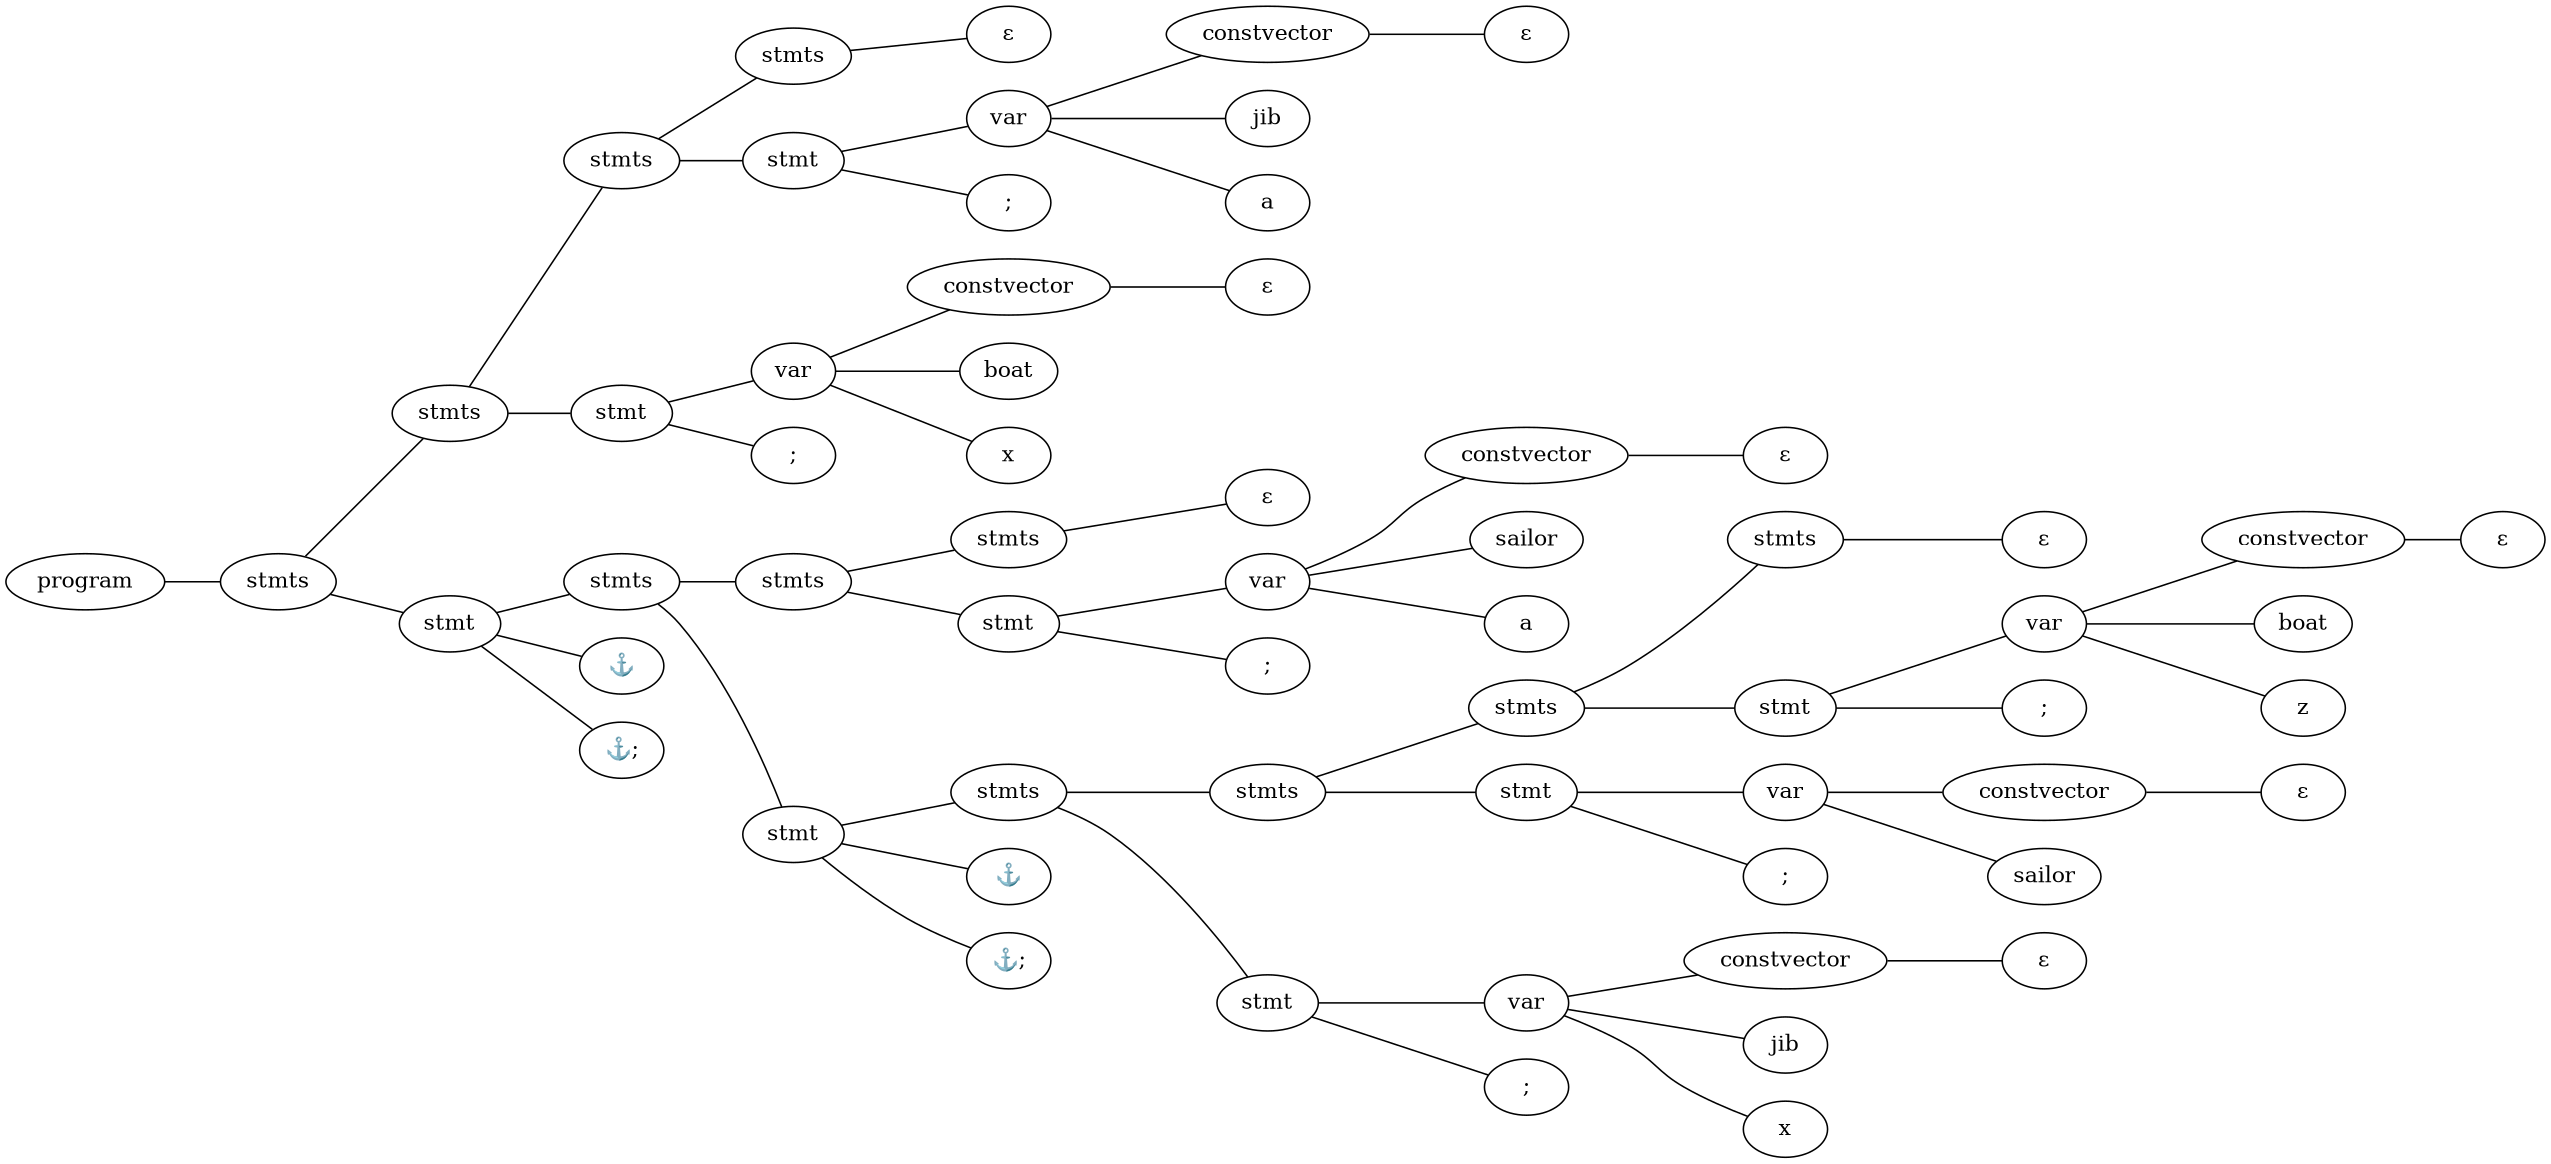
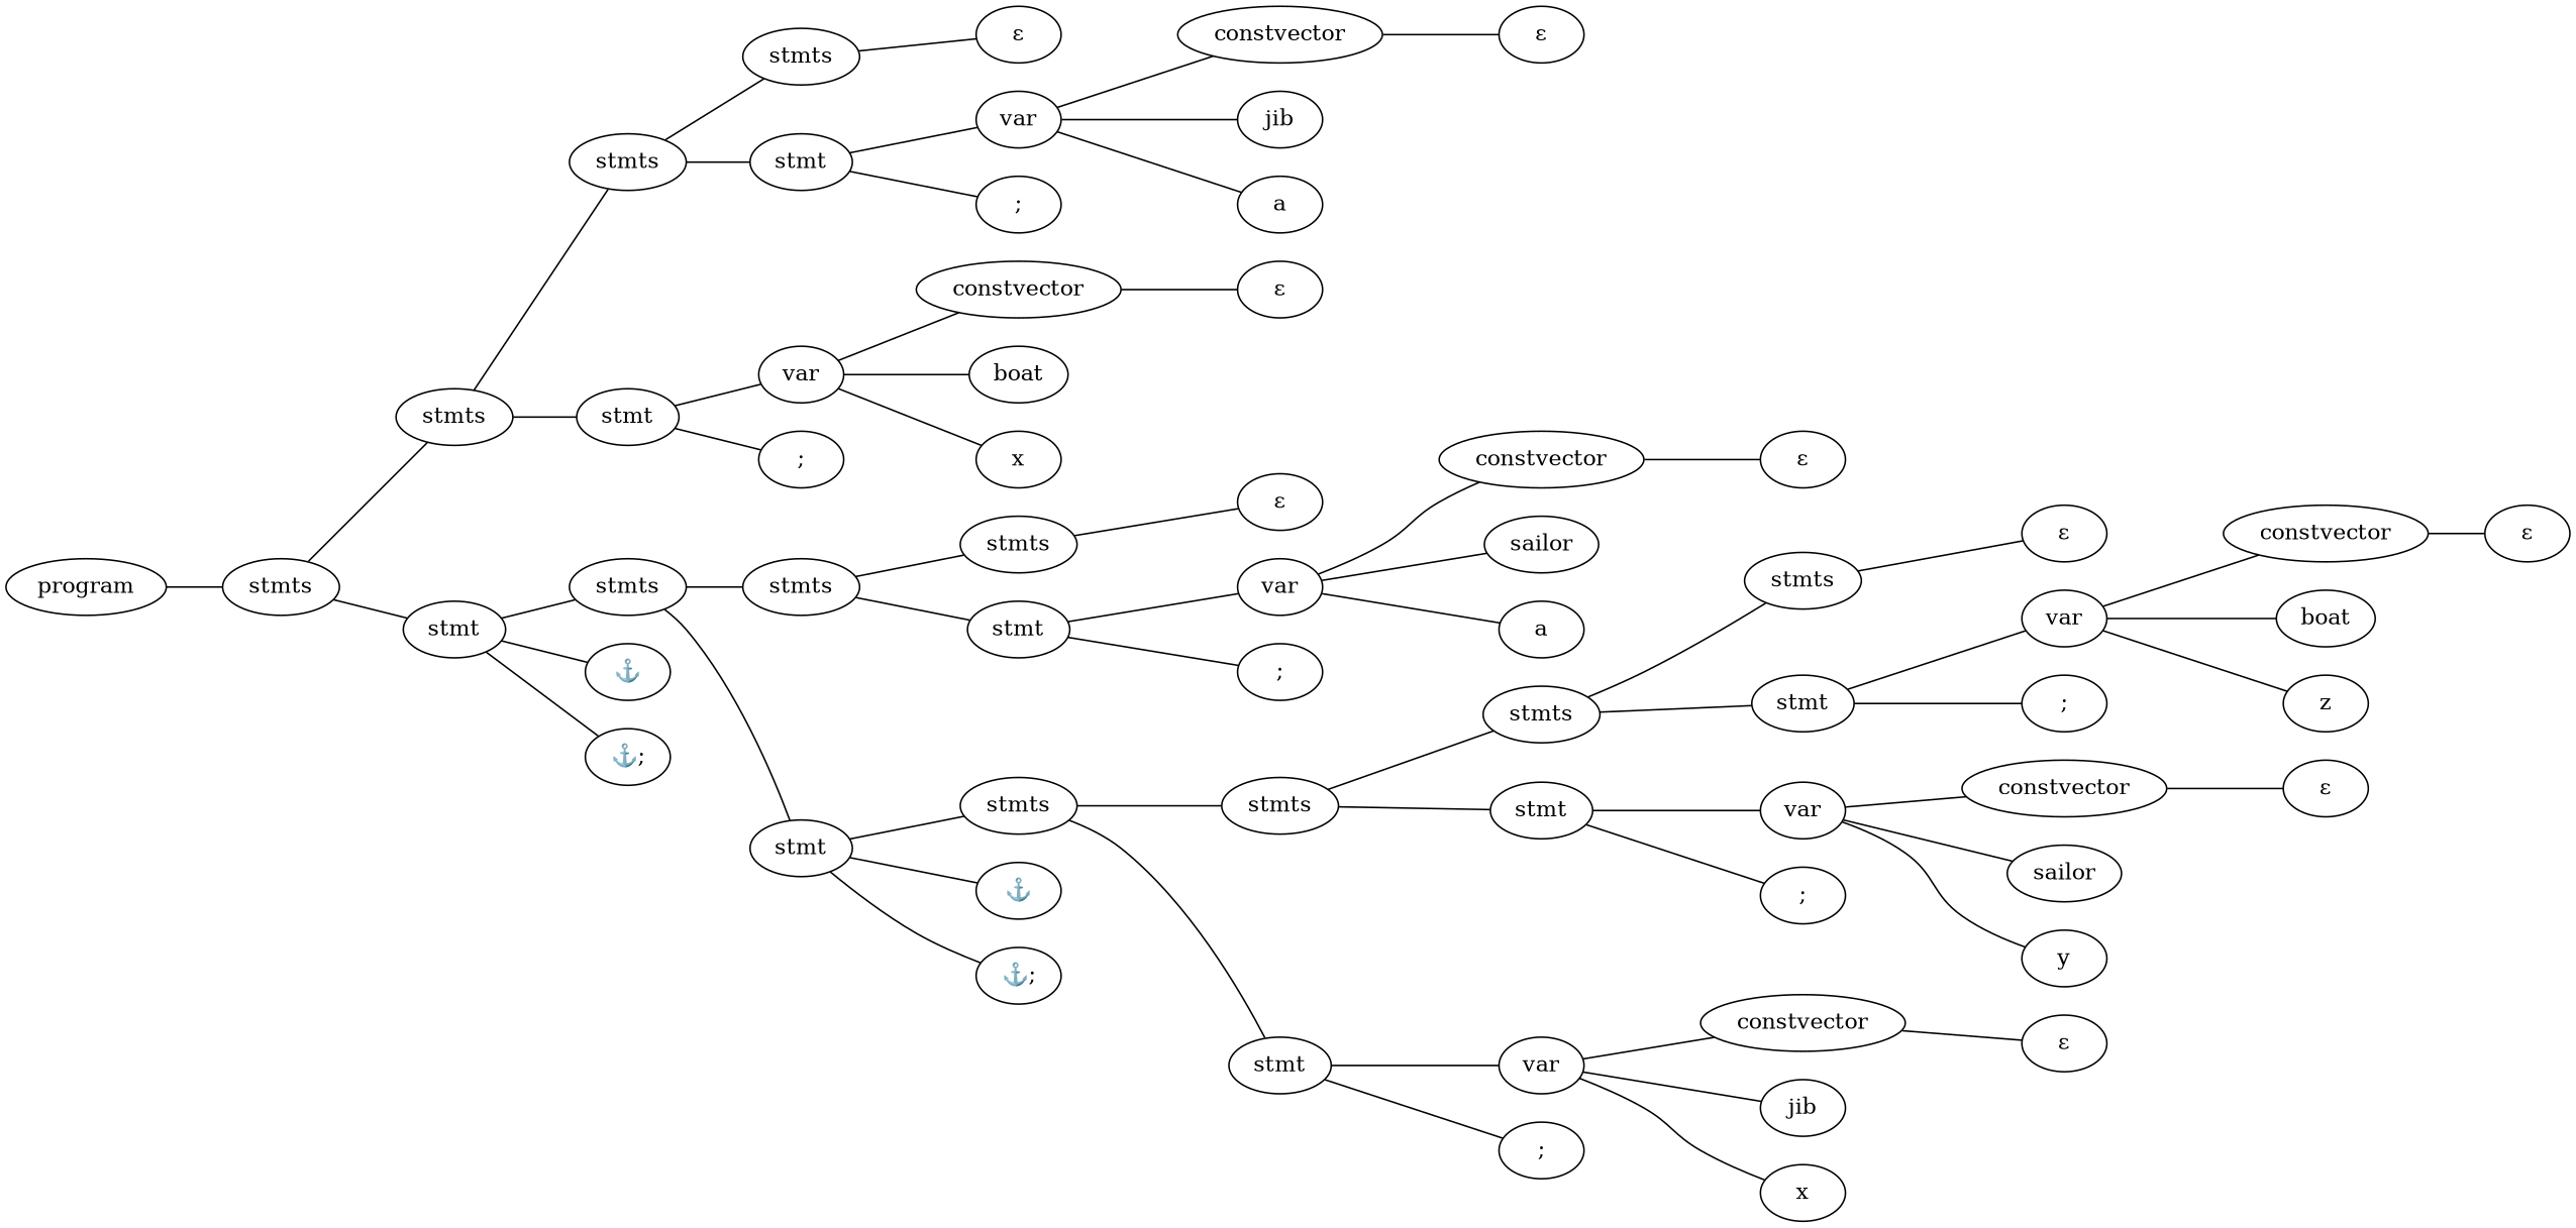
  strict graph {
    rankdir=LR
    node [ordering=out]
    n1 [label=constvector]
    n2 [label=jib]
    n3 [label=a]
    n4 [label=constvector]
    n5 [label=boat]
    n6 [label=x]
    n7 [label=constvector]
    n8 [label=sailor]
    n9 [label=a]
    n10 [label=constvector]
    n11 [label=boat]
    n12 [label=z]
    n13 [label=constvector]
    n14 [label=sailor]
+   n15 [label=y]
    n16 [label=constvector]
    n17 [label=jib]
    n18 [label=x]
    n19 [label=stmts]
    n20 [label="&#9875;"]
    n21 [label="&#9875;;"]
    n22 [label=stmts]
    n23 [label="&#9875;"]
    n24 [label="&#9875;;"]
    n25 [label=stmts]
    n26 [label="&#x03B5;"]
    n27 [label="&#x03B5;"]
    n28 [label=var]
    n29 [label=stmt]
    n30 [label=";"]
    n31 [label=stmts]
    n32 [label="&#x03B5;"]
    n33 [label=var]
    n34 [label=stmt]
    n35 [label=";"]
    n36 [label=stmts]
    n37 [label=stmts]
    n38 [label="&#x03B5;"]
    n39 [label="&#x03B5;"]
    n40 [label=var]
    n41 [label=stmt]
    n42 [label=";"]
    n43 [label=stmts]
    n44 [label=stmts]
    n45 [label="&#x03B5;"]
    n46 [label="&#x03B5;"]
    n47 [label=var]
    n48 [label=stmt]
    n49 [label=";"]
    n50 [label=stmts]
    n51 [label="&#x03B5;"]
    n52 [label=var]
    n53 [label=stmt]
    n54 [label=";"]
    n55 [label=stmts]
    n56 [label="&#x03B5;"]
    n57 [label=var]
    n58 [label=stmt]
    n59 [label=";"]
    n60 [label=stmt]
    n61 [label=stmt]
    n62 [label=stmts]
    n63 [label=program]
    subgraph sub_1 {
      rank=same
      n1
      n2
      n3
    }
    subgraph sub_2 {
      rank=same
      n4
      n5
      n6
    }
    subgraph sub_3 {
      rank=same
      n7
      n8
      n9
    }
    subgraph sub_4 {
      rank=same
      n10
      n11
      n12
    }
    subgraph sub_5 {
      rank=same
      n13
      n14
+     n15
    }
    subgraph sub_6 {
      rank=same
      n16
      n17
      n18
    }
    subgraph sub_7 {
      rank=same
      n19
      n20
      n21
    }
    subgraph sub_8 {
      rank=same
      n22
      n23
      n24
    }
    n1 -- n27
    n4 -- n32
    n7 -- n39
    n10 -- n46
    n13 -- n51
    n16 -- n56
    n19 -- n55
    n19 -- n58
    n22 -- n43
    n22 -- n60
    n25 -- n26
    n28 -- n1
    n28 -- n2
    n28 -- n3
    n29 -- n28
    n29 -- n30
    n31 -- n25
    n31 -- n29
    n33 -- n4
    n33 -- n5
    n33 -- n6
    n34 -- n33
    n34 -- n35
    n36 -- n31
    n36 -- n34
    n37 -- n38
    n40 -- n7
    n40 -- n8
    n40 -- n9
    n41 -- n40
    n41 -- n42
    n43 -- n37
    n43 -- n41
    n44 -- n45
    n47 -- n10
    n47 -- n11
    n47 -- n12
    n48 -- n47
    n48 -- n49
    n50 -- n44
    n50 -- n48
    n52 -- n13
    n52 -- n14
+   n52 -- n15
    n53 -- n52
    n53 -- n54
    n55 -- n50
    n55 -- n53
    n57 -- n16
    n57 -- n17
    n57 -- n18
    n58 -- n57
    n58 -- n59
    n60 -- n19
    n60 -- n20
    n60 -- n21
    n61 -- n22
    n61 -- n23
    n61 -- n24
    n62 -- n36
    n62 -- n61
    n63 -- n62
  }
